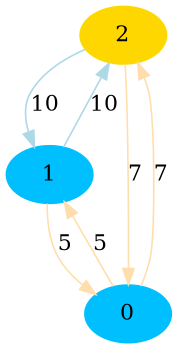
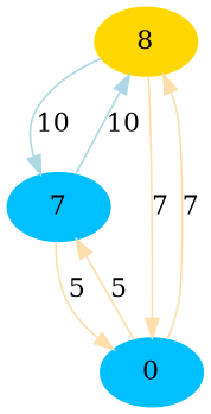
  digraph {
    node [color=deepskyblue1 style=filled]
    edge [color=navajowhite]
-   2 [color=gold1]
-   1
+   2 [color=gold1 label=8]
+   1 [label=7]
    n3 [label=0]
    2 -> 1 [color=lightblue label=10]
    2 -> n3 [label=7]
    1 -> 2 [color=lightblue label=10]
    1 -> n3 [label=5]
    n3 -> 2 [label=7]
    n3 -> 1 [label=5]
  }
